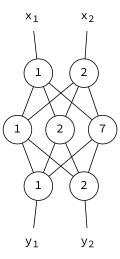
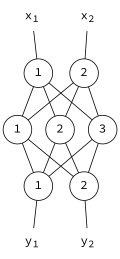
  graph {
    rankdir=TB
    fontname="Source Code Pro"
    node [fillcolor=white fontsize=16 shape=circle style=filled fontname="Source Code Pro"]
    edge [fontname="Source Code Pro"]
    n1 [label=<x<sub>1</sub>> shape=none]
    n2 [label=1]
    n3 [label=<x<sub>2</sub>> shape=none]
    n4 [label=2]
    n5 [label=1]
    n6 [label=2]
-   n7 [label=7]
+   n7 [label=3]
    n8 [label=1]
    n9 [label=2]
    n10 [label=<y<sub>1</sub>> shape=none]
    n11 [label=<y<sub>2</sub>> shape=none]
    n1 -- n2
    n2 -- n5
    n2 -- n6
    n2 -- n7
    n3 -- n4
    n4 -- n5
    n4 -- n6
    n4 -- n7
    n5 -- n8
    n5 -- n9
    n6 -- n8
    n6 -- n9
    n7 -- n8
    n7 -- n9
    n8 -- n10
    n9 -- n11
  }
